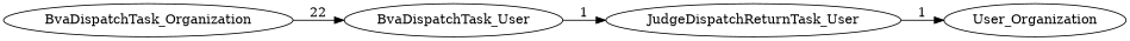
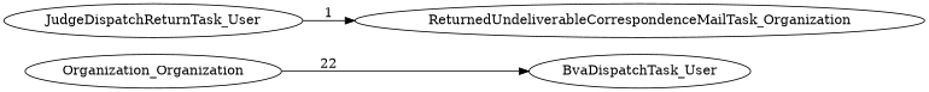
  digraph {
    rankdir=LR
    BvaDispatchTask_User
    JudgeDispatchReturnTask_User
-   ReturnedUndeliverableCorrespondenceMailTask_Organization [label=User_Organization]
-   BvaDispatchTask_Organization
-   BvaDispatchTask_User -> JudgeDispatchReturnTask_User [label=1]
+   ReturnedUndeliverableCorrespondenceMailTask_Organization
+   BvaDispatchTask_Organization [label=Organization_Organization]
    JudgeDispatchReturnTask_User -> ReturnedUndeliverableCorrespondenceMailTask_Organization [label=1]
    BvaDispatchTask_Organization -> BvaDispatchTask_User [label=22]
  }
